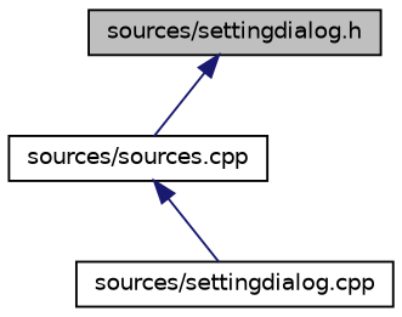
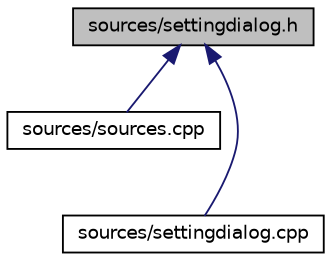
  digraph {
    node [color=black fillcolor=white fontname=Helvetica fontsize=10 shape=record style=filled]
    edge [color=midnightblue dir=back fontname=Helvetica fontsize=10 labelfontname=Helvetica labelfontsize=10 style=solid]
    n1 [fillcolor=grey75 fontcolor=black height=0.2 label="sources/settingdialog.h" width=0.4]
    n2 [height=0.2 label="sources/sources.cpp" width=0.4]
    n3 [height=0.2 label="sources/settingdialog.cpp" width=0.4]
    n1 -> n2
-   n2 -> n3
+   n1 -> n3
  }
